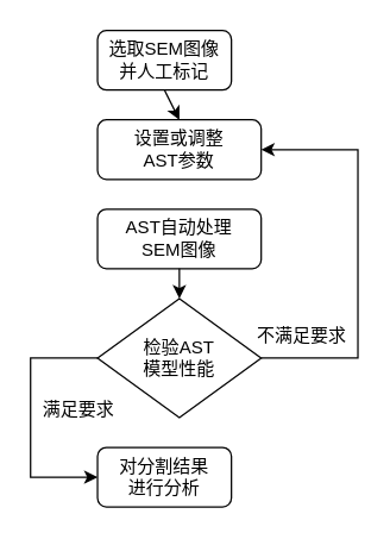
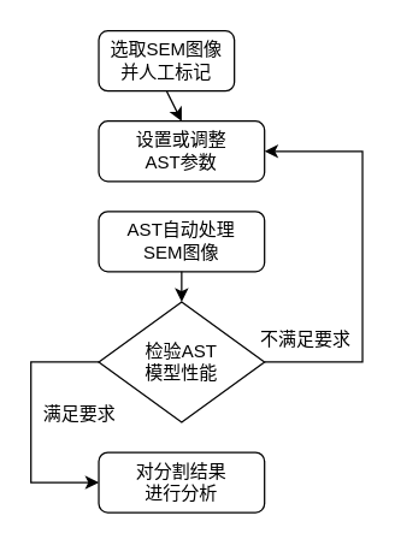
  <mxCell id="0" />
  <mxCell id="1" parent="0" />
  <mxCell id="2" value="选取SEM图像&lt;br&gt;并人工标记" style="rounded=1;whiteSpace=wrap;html=1;" vertex="1" parent="1"><mxGeometry x="65" y="20" width="90" height="40" as="geometry" /></mxCell>
  <mxCell id="3" value="设置或调整&lt;br&gt;AST参数" style="rounded=1;whiteSpace=wrap;html=1;" vertex="1" parent="1"><mxGeometry x="65" y="80" width="110" height="40" as="geometry" /></mxCell>
  <mxCell id="4" value="AST自动处理&lt;br&gt;SEM图像" style="rounded=1;whiteSpace=wrap;html=1;" vertex="1" parent="1"><mxGeometry x="65" y="140" width="110" height="40" as="geometry" /></mxCell>
  <mxCell id="5" value="检验AST&lt;br&gt;模型性能" style="rhombus;whiteSpace=wrap;html=1;" vertex="1" parent="1"><mxGeometry x="65" y="200" width="110" height="80" as="geometry" /></mxCell>
  <mxCell id="6" value="" style="endArrow=classic;html=1;rounded=0;exitX=1;exitY=0.5;exitDx=0;exitDy=0;entryX=1;entryY=0.5;entryDx=0;entryDy=0;" edge="1" parent="1" source="5" target="3"><mxGeometry width="50" height="50" relative="1" as="geometry"><mxPoint x="260" y="210" as="sourcePoint" /><mxPoint x="240" y="90" as="targetPoint" /><Array as="points"><mxPoint x="240" y="240" /><mxPoint x="240" y="100" /></Array></mxGeometry></mxCell>
  <mxCell id="7" value="" style="endArrow=classic;html=1;rounded=0;exitX=0.5;exitY=1;exitDx=0;exitDy=0;entryX=0.5;entryY=0;entryDx=0;entryDy=0;" edge="1" parent="1" source="2" target="3"><mxGeometry width="50" height="50" relative="1" as="geometry"><mxPoint x="260" y="210" as="sourcePoint" /><mxPoint x="310" y="160" as="targetPoint" /></mxGeometry></mxCell>
  <mxCell id="8" value="" style="endArrow=classic;html=1;rounded=0;exitX=0.5;exitY=1;exitDx=0;exitDy=0;" edge="1" parent="1" source="4" target="5"><mxGeometry width="50" height="50" relative="1" as="geometry"><mxPoint x="260" y="210" as="sourcePoint" /><mxPoint x="310" y="160" as="targetPoint" /></mxGeometry></mxCell>
  <mxCell id="9" value="不满足要求" style="text;html=1;strokeColor=none;fillColor=none;align=center;verticalAlign=middle;whiteSpace=wrap;rounded=0;" vertex="1" parent="1"><mxGeometry x="170" y="210" width="65" height="30" as="geometry" /></mxCell>
- <mxCell id="10" value="对分割结果&lt;br&gt;进行分析" style="rounded=1;whiteSpace=wrap;html=1;" vertex="1" parent="1"><mxGeometry x="65" y="300" width="90" height="40" as="geometry" /></mxCell>
+ <mxCell id="10" value="对分割结果&lt;br&gt;进行分析" style="rounded=1;whiteSpace=wrap;html=1;" vertex="1" parent="1"><mxGeometry x="65" y="300" width="110" height="40" as="geometry" /></mxCell>
  <mxCell id="11" value="" style="endArrow=classic;html=1;rounded=0;exitX=0;exitY=0.5;exitDx=0;exitDy=0;entryX=0;entryY=0.5;entryDx=0;entryDy=0;" edge="1" parent="1" source="5" target="10"><mxGeometry width="50" height="50" relative="1" as="geometry"><mxPoint x="260" y="310" as="sourcePoint" /><mxPoint x="20" y="240" as="targetPoint" /><Array as="points"><mxPoint x="20" y="240" /><mxPoint x="20" y="320" /></Array></mxGeometry></mxCell>
  <mxCell id="12" value="满足要求" style="text;html=1;strokeColor=none;fillColor=none;align=center;verticalAlign=middle;whiteSpace=wrap;rounded=0;" vertex="1" parent="1"><mxGeometry x="20" y="260" width="65" height="30" as="geometry" /></mxCell>
